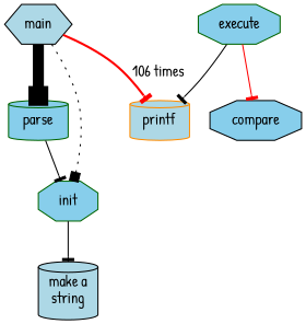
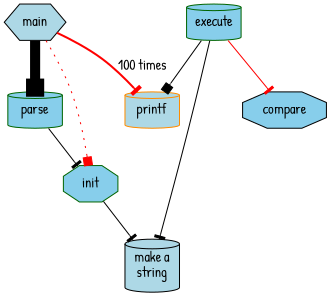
  digraph {
    fontname="Patrick Hand"
    node [color=black fillcolor=skyblue fontname="Patrick Hand" shape=cylinder style=filled]
    edge [arrowhead=tee fontname="Patrick Hand"]
    main [fillcolor=lightblue shape=hexagon]
    parse [color=darkgreen]
    init [color=darkgreen shape=octagon]
    printf [color=darkorange fillcolor=lightblue]
    n5 [fillcolor=lightblue label="make a\nstring"]
-   execute [color=darkgreen shape=octagon]
+   execute [color=darkgreen]
    compare [shape=octagon]
    main -> parse [arrowhead=box penwidth=10 weight=8]
-   main -> init [arrowhead=box style=dotted]
-   main -> printf [color=red label="106 times" style=bold]
+   main -> init [arrowhead=box style=dotted color=red]
+   main -> printf [color=red label="100 times" style=bold]
    parse -> init
    init -> n5
-   execute -> printf
+   execute -> printf [arrowhead=box]
+   execute -> n5
    execute -> compare [color=red]
  }
